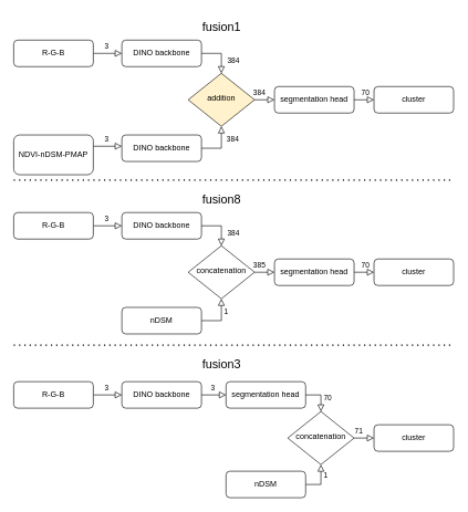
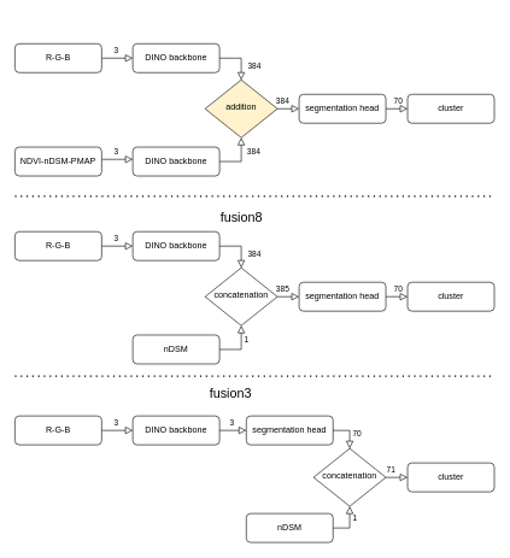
  <mxCell id="0" />
  <mxCell id="1" parent="0" />
  <mxCell id="2" value="" style="rounded=0;html=1;jettySize=auto;orthogonalLoop=1;fontSize=11;endArrow=block;endFill=0;endSize=8;strokeWidth=1;shadow=0;labelBackgroundColor=none;edgeStyle=orthogonalEdgeStyle;exitX=1;exitY=0.5;exitDx=0;exitDy=0;" parent="1" source="5" target="6" edge="1"><mxGeometry relative="1" as="geometry" /></mxCell>
  <mxCell id="3" value="384" style="edgeLabel;html=1;align=center;verticalAlign=middle;resizable=0;points=[];" parent="2" vertex="1" connectable="0"><mxGeometry x="-0.133" y="-3" relative="1" as="geometry"><mxPoint x="21" y="7" as="offset" /></mxGeometry></mxCell>
  <mxCell id="4" value="3" style="rounded=0;html=1;jettySize=auto;orthogonalLoop=1;fontSize=11;endArrow=block;endFill=0;endSize=8;strokeWidth=1;shadow=0;labelBackgroundColor=none;edgeStyle=orthogonalEdgeStyle;" parent="1" source="8" target="5" edge="1"><mxGeometry x="-0.07" y="10" relative="1" as="geometry"><mxPoint as="offset" /></mxGeometry></mxCell>
  <mxCell id="5" value="DINO backbone" style="rounded=1;whiteSpace=wrap;html=1;fontSize=12;glass=0;strokeWidth=1;shadow=0;" parent="1" vertex="1"><mxGeometry x="183" y="60" width="120" height="40" as="geometry" /></mxCell>
  <mxCell id="6" value="addition" style="rhombus;whiteSpace=wrap;html=1;shadow=0;fontFamily=Helvetica;fontSize=12;align=center;strokeWidth=1;spacing=6;spacingTop=-4;fillColor=#fff2cc;" parent="1" vertex="1"><mxGeometry x="283" y="110" width="100" height="80" as="geometry" /></mxCell>
  <mxCell id="7" value="segmentation head" style="rounded=1;whiteSpace=wrap;html=1;fontSize=12;glass=0;strokeWidth=1;shadow=0;" parent="1" vertex="1"><mxGeometry x="413" y="130" width="120" height="40" as="geometry" /></mxCell>
  <mxCell id="8" value="R-G-B" style="rounded=1;whiteSpace=wrap;html=1;fontSize=12;glass=0;strokeWidth=1;shadow=0;" parent="1" vertex="1"><mxGeometry x="20" y="60" width="120" height="40" as="geometry" /></mxCell>
  <mxCell id="9" value="384" style="rounded=0;html=1;jettySize=auto;orthogonalLoop=1;fontSize=11;endArrow=block;endFill=0;endSize=8;strokeWidth=1;shadow=0;labelBackgroundColor=none;edgeStyle=orthogonalEdgeStyle;exitX=1;exitY=0.5;exitDx=0;exitDy=0;entryX=0.5;entryY=1;entryDx=0;entryDy=0;" parent="1" source="11" target="6" edge="1"><mxGeometry x="0.365" y="-17" relative="1" as="geometry"><mxPoint x="363" y="273" as="targetPoint" /><mxPoint as="offset" /></mxGeometry></mxCell>
  <mxCell id="10" value="3" style="rounded=0;html=1;jettySize=auto;orthogonalLoop=1;fontSize=11;endArrow=block;endFill=0;endSize=8;strokeWidth=1;shadow=0;labelBackgroundColor=none;edgeStyle=orthogonalEdgeStyle;" parent="1" source="12" target="11" edge="1"><mxGeometry x="-0.07" y="10" relative="1" as="geometry"><Array as="points"><mxPoint x="160" y="220" /><mxPoint x="160" y="220" /></Array><mxPoint as="offset" /></mxGeometry></mxCell>
  <mxCell id="11" value="DINO backbone" style="rounded=1;whiteSpace=wrap;html=1;fontSize=12;glass=0;strokeWidth=1;shadow=0;" parent="1" vertex="1"><mxGeometry x="183" y="203" width="120" height="40" as="geometry" /></mxCell>
- <mxCell id="12" value="NDVI-nDSM-PMAP" style="rounded=1;whiteSpace=wrap;html=1;fontSize=12;glass=0;strokeWidth=1;shadow=0;" parent="1" vertex="1"><mxGeometry x="20" y="203" width="120" height="60" as="geometry" /></mxCell>
+ <mxCell id="12" value="NDVI-nDSM-PMAP" style="rounded=1;whiteSpace=wrap;html=1;fontSize=12;glass=0;strokeWidth=1;shadow=0;" parent="1" vertex="1"><mxGeometry x="20" y="203" width="120" height="40" as="geometry" /></mxCell>
  <mxCell id="13" value="384" style="rounded=0;html=1;jettySize=auto;orthogonalLoop=1;fontSize=11;endArrow=block;endFill=0;endSize=8;strokeWidth=1;shadow=0;labelBackgroundColor=none;edgeStyle=orthogonalEdgeStyle;exitX=1;exitY=0.5;exitDx=0;exitDy=0;entryX=0;entryY=0.5;entryDx=0;entryDy=0;" parent="1" source="6" target="7" edge="1"><mxGeometry x="-0.533" y="10" relative="1" as="geometry"><mxPoint x="343" y="193" as="targetPoint" /><mxPoint x="313" y="233" as="sourcePoint" /><mxPoint as="offset" /></mxGeometry></mxCell>
  <mxCell id="14" value="cluster" style="rounded=1;whiteSpace=wrap;html=1;fontSize=12;glass=0;strokeWidth=1;shadow=0;" parent="1" vertex="1"><mxGeometry x="563" y="130" width="120" height="40" as="geometry" /></mxCell>
  <mxCell id="15" value="70" style="rounded=0;html=1;jettySize=auto;orthogonalLoop=1;fontSize=11;endArrow=block;endFill=0;endSize=8;strokeWidth=1;shadow=0;labelBackgroundColor=none;edgeStyle=orthogonalEdgeStyle;exitX=1;exitY=0.5;exitDx=0;exitDy=0;entryX=0;entryY=0.5;entryDx=0;entryDy=0;" parent="1" source="7" target="14" edge="1"><mxGeometry x="0.133" y="10" relative="1" as="geometry"><mxPoint x="520" y="203" as="targetPoint" /><mxPoint x="560" y="160" as="sourcePoint" /><mxPoint as="offset" /></mxGeometry></mxCell>
  <mxCell id="16" value="" style="rounded=0;html=1;jettySize=auto;orthogonalLoop=1;fontSize=11;endArrow=block;endFill=0;endSize=8;strokeWidth=1;shadow=0;labelBackgroundColor=none;edgeStyle=orthogonalEdgeStyle;exitX=1;exitY=0.5;exitDx=0;exitDy=0;" parent="1" source="19" target="20" edge="1"><mxGeometry relative="1" as="geometry" /></mxCell>
  <mxCell id="17" value="384" style="edgeLabel;html=1;align=center;verticalAlign=middle;resizable=0;points=[];" parent="16" vertex="1" connectable="0"><mxGeometry x="-0.133" y="-3" relative="1" as="geometry"><mxPoint x="21" y="7" as="offset" /></mxGeometry></mxCell>
  <mxCell id="18" value="3" style="rounded=0;html=1;jettySize=auto;orthogonalLoop=1;fontSize=11;endArrow=block;endFill=0;endSize=8;strokeWidth=1;shadow=0;labelBackgroundColor=none;edgeStyle=orthogonalEdgeStyle;" parent="1" source="22" target="19" edge="1"><mxGeometry x="-0.07" y="10" relative="1" as="geometry"><mxPoint as="offset" /></mxGeometry></mxCell>
  <mxCell id="19" value="DINO backbone" style="rounded=1;whiteSpace=wrap;html=1;fontSize=12;glass=0;strokeWidth=1;shadow=0;" parent="1" vertex="1"><mxGeometry x="183" y="320" width="120" height="40" as="geometry" /></mxCell>
  <mxCell id="20" value="concatenation" style="rhombus;whiteSpace=wrap;html=1;shadow=0;fontFamily=Helvetica;fontSize=12;align=center;strokeWidth=1;spacing=6;spacingTop=-4;" parent="1" vertex="1"><mxGeometry x="283" y="370" width="100" height="80" as="geometry" /></mxCell>
  <mxCell id="21" value="segmentation head" style="rounded=1;whiteSpace=wrap;html=1;fontSize=12;glass=0;strokeWidth=1;shadow=0;" parent="1" vertex="1"><mxGeometry x="413" y="390" width="120" height="40" as="geometry" /></mxCell>
  <mxCell id="22" value="R-G-B" style="rounded=1;whiteSpace=wrap;html=1;fontSize=12;glass=0;strokeWidth=1;shadow=0;" parent="1" vertex="1"><mxGeometry x="20" y="320" width="120" height="40" as="geometry" /></mxCell>
  <mxCell id="23" value="1" style="rounded=0;html=1;jettySize=auto;orthogonalLoop=1;fontSize=11;endArrow=block;endFill=0;endSize=8;strokeWidth=1;shadow=0;labelBackgroundColor=none;edgeStyle=orthogonalEdgeStyle;exitX=1;exitY=0.5;exitDx=0;exitDy=0;entryX=0.5;entryY=1;entryDx=0;entryDy=0;" parent="1" source="24" target="20" edge="1"><mxGeometry x="0.365" y="-7" relative="1" as="geometry"><mxPoint x="363" y="533" as="targetPoint" /><mxPoint as="offset" /></mxGeometry></mxCell>
  <mxCell id="24" value="nDSM" style="rounded=1;whiteSpace=wrap;html=1;fontSize=12;glass=0;strokeWidth=1;shadow=0;" parent="1" vertex="1"><mxGeometry x="183" y="463" width="120" height="40" as="geometry" /></mxCell>
  <mxCell id="25" value="385" style="rounded=0;html=1;jettySize=auto;orthogonalLoop=1;fontSize=11;endArrow=block;endFill=0;endSize=8;strokeWidth=1;shadow=0;labelBackgroundColor=none;edgeStyle=orthogonalEdgeStyle;exitX=1;exitY=0.5;exitDx=0;exitDy=0;entryX=0;entryY=0.5;entryDx=0;entryDy=0;" parent="1" source="20" target="21" edge="1"><mxGeometry x="-0.533" y="10" relative="1" as="geometry"><mxPoint x="343" y="453" as="targetPoint" /><mxPoint x="313" y="493" as="sourcePoint" /><mxPoint as="offset" /></mxGeometry></mxCell>
  <mxCell id="26" value="cluster" style="rounded=1;whiteSpace=wrap;html=1;fontSize=12;glass=0;strokeWidth=1;shadow=0;" parent="1" vertex="1"><mxGeometry x="563" y="390" width="120" height="40" as="geometry" /></mxCell>
  <mxCell id="27" value="70" style="rounded=0;html=1;jettySize=auto;orthogonalLoop=1;fontSize=11;endArrow=block;endFill=0;endSize=8;strokeWidth=1;shadow=0;labelBackgroundColor=none;edgeStyle=orthogonalEdgeStyle;exitX=1;exitY=0.5;exitDx=0;exitDy=0;entryX=0;entryY=0.5;entryDx=0;entryDy=0;" parent="1" source="21" target="26" edge="1"><mxGeometry x="0.133" y="10" relative="1" as="geometry"><mxPoint x="520" y="463" as="targetPoint" /><mxPoint x="560" y="420" as="sourcePoint" /><mxPoint as="offset" /></mxGeometry></mxCell>
  <mxCell id="28" value="3" style="rounded=0;html=1;jettySize=auto;orthogonalLoop=1;fontSize=11;endArrow=block;endFill=0;endSize=8;strokeWidth=1;shadow=0;labelBackgroundColor=none;edgeStyle=orthogonalEdgeStyle;" parent="1" source="31" target="29" edge="1"><mxGeometry x="-0.07" y="10" relative="1" as="geometry"><mxPoint as="offset" /></mxGeometry></mxCell>
  <mxCell id="29" value="DINO backbone" style="rounded=1;whiteSpace=wrap;html=1;fontSize=12;glass=0;strokeWidth=1;shadow=0;" parent="1" vertex="1"><mxGeometry x="183" y="575" width="120" height="40" as="geometry" /></mxCell>
  <mxCell id="30" value="segmentation head" style="rounded=1;whiteSpace=wrap;html=1;fontSize=12;glass=0;strokeWidth=1;shadow=0;" parent="1" vertex="1"><mxGeometry x="340" y="575" width="120" height="40" as="geometry" /></mxCell>
  <mxCell id="31" value="R-G-B" style="rounded=1;whiteSpace=wrap;html=1;fontSize=12;glass=0;strokeWidth=1;shadow=0;" parent="1" vertex="1"><mxGeometry x="20" y="575" width="120" height="40" as="geometry" /></mxCell>
  <mxCell id="32" value="cluster" style="rounded=1;whiteSpace=wrap;html=1;fontSize=12;glass=0;strokeWidth=1;shadow=0;" parent="1" vertex="1"><mxGeometry x="563" y="640" width="120" height="40" as="geometry" /></mxCell>
  <mxCell id="33" value="70" style="rounded=0;html=1;jettySize=auto;orthogonalLoop=1;fontSize=11;endArrow=block;endFill=0;endSize=8;strokeWidth=1;shadow=0;labelBackgroundColor=none;edgeStyle=orthogonalEdgeStyle;exitX=1;exitY=0.5;exitDx=0;exitDy=0;entryX=0.5;entryY=0;entryDx=0;entryDy=0;" parent="1" source="30" target="35" edge="1"><mxGeometry x="0.133" y="10" relative="1" as="geometry"><mxPoint x="503" y="653" as="targetPoint" /><mxPoint x="543" y="610" as="sourcePoint" /><mxPoint as="offset" /></mxGeometry></mxCell>
  <mxCell id="34" value="3" style="rounded=0;html=1;jettySize=auto;orthogonalLoop=1;fontSize=11;endArrow=block;endFill=0;endSize=8;strokeWidth=1;shadow=0;labelBackgroundColor=none;edgeStyle=orthogonalEdgeStyle;exitX=1;exitY=0.5;exitDx=0;exitDy=0;entryX=0;entryY=0.5;entryDx=0;entryDy=0;" parent="1" source="29" target="30" edge="1"><mxGeometry x="-0.07" y="10" relative="1" as="geometry"><mxPoint as="offset" /><mxPoint x="307" y="605" as="sourcePoint" /><mxPoint x="350" y="605" as="targetPoint" /></mxGeometry></mxCell>
  <mxCell id="35" value="concatenation" style="rhombus;whiteSpace=wrap;html=1;shadow=0;fontFamily=Helvetica;fontSize=12;align=center;strokeWidth=1;spacing=6;spacingTop=-4;" parent="1" vertex="1"><mxGeometry x="433" y="620" width="100" height="80" as="geometry" /></mxCell>
  <mxCell id="36" value="1" style="rounded=0;html=1;jettySize=auto;orthogonalLoop=1;fontSize=11;endArrow=block;endFill=0;endSize=8;strokeWidth=1;shadow=0;labelBackgroundColor=none;edgeStyle=orthogonalEdgeStyle;exitX=1;exitY=0.5;exitDx=0;exitDy=0;entryX=0.5;entryY=1;entryDx=0;entryDy=0;" parent="1" source="37" target="35" edge="1"><mxGeometry x="0.365" y="-7" relative="1" as="geometry"><mxPoint x="513" y="783" as="targetPoint" /><mxPoint as="offset" /></mxGeometry></mxCell>
  <mxCell id="37" value="nDSM" style="rounded=1;whiteSpace=wrap;html=1;fontSize=12;glass=0;strokeWidth=1;shadow=0;" parent="1" vertex="1"><mxGeometry x="340" y="710" width="120" height="40" as="geometry" /></mxCell>
  <mxCell id="38" value="71" style="rounded=0;html=1;jettySize=auto;orthogonalLoop=1;fontSize=11;endArrow=block;endFill=0;endSize=8;strokeWidth=1;shadow=0;labelBackgroundColor=none;edgeStyle=orthogonalEdgeStyle;exitX=1;exitY=0.5;exitDx=0;exitDy=0;entryX=0;entryY=0.5;entryDx=0;entryDy=0;" parent="1" source="35" edge="1"><mxGeometry x="-0.533" y="10" relative="1" as="geometry"><mxPoint x="563" y="660" as="targetPoint" /><mxPoint x="463" y="743" as="sourcePoint" /><mxPoint as="offset" /></mxGeometry></mxCell>
- <mxCell id="39" value="fusion1" style="text;strokeColor=none;fillColor=none;html=1;fontSize=18;fontStyle=0;verticalAlign=middle;align=center;" parent="1" vertex="1"><mxGeometry x="283" width="100" height="40" as="geometry" y="20" /></mxCell>
  <mxCell id="40" value="fusion8" style="text;strokeColor=none;fillColor=none;html=1;fontSize=18;fontStyle=0;verticalAlign=middle;align=center;" parent="1" vertex="1"><mxGeometry x="283" y="280" width="100" height="40" as="geometry" /></mxCell>
- <mxCell id="41" value="fusion3" style="text;strokeColor=none;fillColor=none;html=1;fontSize=18;fontStyle=0;verticalAlign=middle;align=center;" parent="1" vertex="1"><mxGeometry x="283" y="530" width="100" height="40" as="geometry" /></mxCell>
+ <mxCell id="41" value="fusion3" style="text;strokeColor=none;fillColor=none;html=1;fontSize=18;fontStyle=0;verticalAlign=middle;align=center;" parent="1" vertex="1"><mxGeometry x="268" y="525" width="100" height="40" as="geometry" /></mxCell>
  <mxCell id="42" value="" style="endArrow=none;dashed=1;html=1;dashPattern=1 3;strokeWidth=2;rounded=0;" parent="1" edge="1"><mxGeometry width="50" height="50" relative="1" as="geometry"><mxPoint x="20" y="271" as="sourcePoint" /><mxPoint x="680" y="271" as="targetPoint" /></mxGeometry></mxCell>
  <mxCell id="43" value="" style="endArrow=none;dashed=1;html=1;dashPattern=1 3;strokeWidth=2;rounded=0;" parent="1" edge="1"><mxGeometry width="50" height="50" relative="1" as="geometry"><mxPoint x="20" y="520" as="sourcePoint" /><mxPoint x="680" y="520" as="targetPoint" /></mxGeometry></mxCell>
